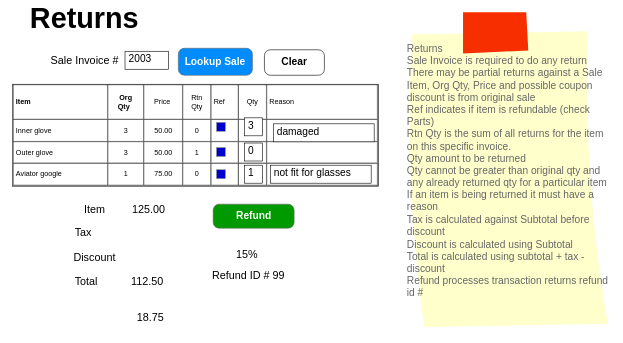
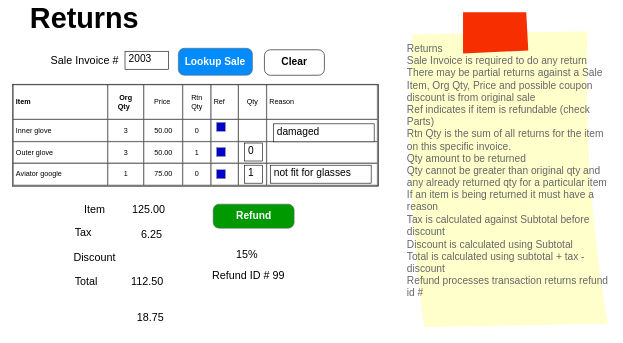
  <mxCell id="0" />
  <mxCell id="1" parent="0" />
  <mxCell id="2" value="Clear" style="strokeWidth=1;shadow=0;dashed=0;align=center;html=1;shape=mxgraph.mockup.buttons.button;mainText=;buttonStyle=round;fontSize=17;fontStyle=1;whiteSpace=wrap;" parent="1" vertex="1"><mxGeometry x="440" y="82.5" width="100" height="42.5" as="geometry" /></mxCell>
  <mxCell id="3" value="Returns" style="text;html=1;strokeColor=none;fillColor=none;align=center;verticalAlign=middle;whiteSpace=wrap;rounded=0;fontSize=48;fontStyle=1" parent="1" vertex="1"><mxGeometry x="120" y="20" width="40" height="20" as="geometry" /></mxCell>
  <mxCell id="4" value="&lt;table cellpadding=&quot;4&quot; cellspacing=&quot;0&quot; border=&quot;1&quot; style=&quot;font-size: 1em ; width: 100% ; height: 100%&quot;&gt;&lt;tbody&gt;&lt;tr&gt;&lt;th&gt;Item&amp;nbsp; &amp;nbsp; &amp;nbsp; &amp;nbsp; &amp;nbsp; &amp;nbsp; &amp;nbsp; &amp;nbsp; &amp;nbsp; &amp;nbsp;&lt;/th&gt;&lt;th style=&quot;text-align: center&quot;&gt;Org&lt;br&gt;Qty&amp;nbsp;&amp;nbsp;&lt;/th&gt;&lt;td style=&quot;text-align: center&quot;&gt;Price&amp;nbsp;&lt;/td&gt;&lt;td style=&quot;text-align: center&quot;&gt;Rtn&lt;br&gt;Qty&lt;/td&gt;&lt;td&gt;Ref&lt;/td&gt;&lt;td style=&quot;text-align: center&quot;&gt;Qty&lt;/td&gt;&lt;td&gt;Reason&amp;nbsp; &amp;nbsp; &amp;nbsp; &amp;nbsp; &amp;nbsp; &amp;nbsp; &amp;nbsp; &amp;nbsp; &amp;nbsp; &amp;nbsp;&lt;/td&gt;&lt;/tr&gt;&lt;tr&gt;&lt;td&gt;Inner glove&lt;/td&gt;&lt;td style=&quot;text-align: center&quot;&gt;3&lt;/td&gt;&lt;td style=&quot;text-align: center&quot;&gt;50.00&lt;/td&gt;&lt;td style=&quot;text-align: center&quot;&gt;0&lt;/td&gt;&lt;td&gt;&lt;br&gt;&lt;/td&gt;&lt;td&gt;&lt;br&gt;&lt;/td&gt;&lt;td&gt;&lt;br&gt;&lt;/td&gt;&lt;/tr&gt;&lt;tr&gt;&lt;td&gt;Outer glove&lt;/td&gt;&lt;td style=&quot;text-align: center&quot;&gt;3&lt;/td&gt;&lt;td style=&quot;text-align: center&quot;&gt;50.00&lt;/td&gt;&lt;td style=&quot;text-align: center&quot;&gt;1&lt;/td&gt;&lt;td&gt;&lt;br&gt;&lt;/td&gt;&lt;td&gt;&lt;br&gt;&lt;/td&gt;&lt;td&gt;&lt;br&gt;&lt;/td&gt;&lt;/tr&gt;&lt;tr&gt;&lt;td&gt;Aviator google&lt;/td&gt;&lt;td style=&quot;text-align: center&quot;&gt;1&lt;/td&gt;&lt;td style=&quot;text-align: center&quot;&gt;75.00&lt;/td&gt;&lt;td style=&quot;text-align: center&quot;&gt;0&lt;/td&gt;&lt;td&gt;&lt;br&gt;&lt;/td&gt;&lt;td&gt;&lt;br&gt;&lt;/td&gt;&lt;td&gt;&lt;br&gt;&lt;/td&gt;&lt;/tr&gt;&lt;/tbody&gt;&lt;/table&gt; " style="verticalAlign=top;align=left;overflow=fill;fontSize=12;fontFamily=Helvetica;html=1;fillColor=none;" parent="1" vertex="1"><mxGeometry x="20" y="140" width="610" height="170" as="geometry" /></mxCell>
  <mxCell id="5" value="Returns&lt;br&gt;Sale Invoice is required to do any return&lt;br&gt;There may be partial returns against a Sale&lt;br&gt;Item, Org Qty, Price and possible coupon discount is from original sale&lt;br&gt;Ref indicates if item is refundable (check Parts)&lt;br&gt;Rtn Qty is the sum of all returns for the item on this specific invoice.&lt;br&gt;Qty amount to be returned&lt;br&gt;Qty cannot be greater than original qty and any already returned qty for a particular item&lt;br&gt;If an item is being returned it must have a reason&lt;br&gt;Tax is calculated against Subtotal before discount&lt;br&gt;Discount is calculated using Subtotal&lt;br&gt;Total is calculated using subtotal + tax - discount&lt;br&gt;Refund processes transaction returns refund id #" style="strokeWidth=1;shadow=0;dashed=0;align=left;html=1;shape=mxgraph.mockup.text.stickyNote2;fontColor=#666666;mainText=;fontSize=17;whiteSpace=wrap;fillColor=#ffffcc;strokeColor=#F62E00;" parent="1" vertex="1"><mxGeometry x="676" y="20" width="340" height="530" as="geometry" /></mxCell>
  <mxCell id="6" value="2003" style="strokeWidth=1;shadow=0;dashed=0;align=center;html=1;shape=mxgraph.mockup.text.textBox;align=left;fontSize=17;spacingLeft=4;spacingTop=-3;mainText=;" parent="1" vertex="1"><mxGeometry x="207.5" y="85" width="72.5" height="30" as="geometry" /></mxCell>
  <mxCell id="7" value="Lookup Sale" style="strokeWidth=1;shadow=0;dashed=0;align=center;html=1;shape=mxgraph.mockup.buttons.button;strokeColor=#666666;fontColor=#ffffff;mainText=;buttonStyle=round;fontSize=17;fontStyle=1;fillColor=#008cff;whiteSpace=wrap;" parent="1" vertex="1"><mxGeometry x="296.42" y="80" width="123.58" height="45" as="geometry" /></mxCell>
- <mxCell id="8" value="3" style="strokeWidth=1;shadow=0;dashed=0;align=center;html=1;shape=mxgraph.mockup.text.textBox;align=left;fontSize=17;spacingLeft=4;spacingTop=-3;mainText=;" parent="1" vertex="1"><mxGeometry x="407" y="196" width="30" height="30" as="geometry" /></mxCell>
  <mxCell id="9" value="0" style="strokeWidth=1;shadow=0;dashed=0;align=center;html=1;shape=mxgraph.mockup.text.textBox;align=left;fontSize=17;spacingLeft=4;spacingTop=-3;mainText=;" parent="1" vertex="1"><mxGeometry x="407" y="238" width="30" height="30" as="geometry" /></mxCell>
  <mxCell id="10" value="1" style="strokeWidth=1;shadow=0;dashed=0;align=center;html=1;shape=mxgraph.mockup.text.textBox;align=left;fontSize=17;spacingLeft=4;spacingTop=-3;mainText=;" parent="1" vertex="1"><mxGeometry x="407" y="275" width="30" height="30" as="geometry" /></mxCell>
  <mxCell id="11" value="Refund" style="strokeWidth=1;shadow=0;dashed=0;align=center;html=1;shape=mxgraph.mockup.buttons.button;strokeColor=#666666;fontColor=#ffffff;mainText=;buttonStyle=round;fontSize=17;fontStyle=1;whiteSpace=wrap;fillColor=#009900;" parent="1" vertex="1"><mxGeometry x="354.5" y="340" width="135" height="40" as="geometry" /></mxCell>
  <mxCell id="12" value="Sale Invoice #" style="text;html=1;strokeColor=none;fillColor=none;align=center;verticalAlign=middle;whiteSpace=wrap;rounded=0;fontSize=18;" parent="1" vertex="1"><mxGeometry x="72.5" y="90" width="135" height="20" as="geometry" /></mxCell>
  <mxCell id="13" value="Item" style="text;html=1;strokeColor=none;fillColor=none;align=center;verticalAlign=middle;whiteSpace=wrap;rounded=0;fontSize=18;" parent="1" vertex="1"><mxGeometry x="108.42" y="340" width="98" height="20" as="geometry" /></mxCell>
  <mxCell id="14" value="Tax&lt;span style=&quot;color: rgba(0 , 0 , 0 , 0) ; font-family: monospace ; font-size: 0px&quot;&gt;%3CmxGraphModel%3E%3Croot%3E%3CmxCell%20id%3D%220%22%2F%3E%3CmxCell%20id%3D%221%22%20parent%3D%220%22%2F%3E%3CmxCell%20id%3D%222%22%20value%3D%22Subtotal%22%20style%3D%22text%3Bhtml%3D1%3BstrokeColor%3Dnone%3BfillColor%3Dnone%3Balign%3Dcenter%3BverticalAlign%3Dmiddle%3BwhiteSpace%3Dwrap%3Brounded%3D0%3BfontSize%3D18%3B%22%20vertex%3D%221%22%20parent%3D%221%22%3E%3CmxGeometry%20x%3D%22520%22%20y%3D%22380%22%20width%3D%2298%22%20height%3D%2220%22%20as%3D%22geometry%22%2F%3E%3C%2FmxCell%3E%3C%2Froot%3E%3C%2FmxGraphModel%3E&lt;/span&gt;" style="text;html=1;strokeColor=none;fillColor=none;align=center;verticalAlign=middle;whiteSpace=wrap;rounded=0;fontSize=18;" parent="1" vertex="1"><mxGeometry x="108.42" y="377.5" width="60" height="20" as="geometry" /></mxCell>
  <mxCell id="15" value="Discount" style="text;html=1;strokeColor=none;fillColor=none;align=center;verticalAlign=middle;whiteSpace=wrap;rounded=0;fontSize=18;" parent="1" vertex="1"><mxGeometry x="108.42" y="420" width="98" height="20" as="geometry" /></mxCell>
  <mxCell id="16" value="Total" style="text;html=1;strokeColor=none;fillColor=none;align=center;verticalAlign=middle;whiteSpace=wrap;rounded=0;fontSize=18;" parent="1" vertex="1"><mxGeometry x="108.42" y="460" width="70" height="20" as="geometry" /></mxCell>
  <mxCell id="17" value="125.00" style="text;html=1;strokeColor=none;fillColor=none;align=center;verticalAlign=middle;whiteSpace=wrap;rounded=0;fontSize=18;" parent="1" vertex="1"><mxGeometry x="198.42" y="340" width="98" height="20" as="geometry" /></mxCell>
+ <mxCell id="18" value="6.25" style="text;html=1;strokeColor=none;fillColor=none;align=center;verticalAlign=middle;whiteSpace=wrap;rounded=0;fontSize=18;" parent="1" vertex="1"><mxGeometry x="208.42" y="372.5" width="88" height="37.5" as="geometry" /></mxCell>
  <mxCell id="19" value="18.75" style="text;html=1;strokeColor=none;fillColor=none;align=center;verticalAlign=middle;whiteSpace=wrap;rounded=0;fontSize=18;" parent="1" vertex="1"><mxGeometry x="206.42" y="515" width="88" height="30" as="geometry" /></mxCell>
  <mxCell id="20" value="112.50" style="text;html=1;strokeColor=none;fillColor=none;align=center;verticalAlign=middle;whiteSpace=wrap;rounded=0;fontSize=18;" parent="1" vertex="1"><mxGeometry x="196.42" y="460" width="98" height="20" as="geometry" /></mxCell>
  <mxCell id="21" value="damaged" style="strokeWidth=1;shadow=0;dashed=0;align=center;html=1;shape=mxgraph.mockup.text.textBox;align=left;fontSize=17;spacingLeft=4;spacingTop=-3;mainText=;" parent="1" vertex="1"><mxGeometry x="455" y="206" width="168" height="30" as="geometry" /></mxCell>
  <mxCell id="22" value="15%" style="text;html=1;strokeColor=none;fillColor=none;align=center;verticalAlign=middle;whiteSpace=wrap;rounded=0;fontSize=18;" parent="1" vertex="1"><mxGeometry x="367" y="410" width="88" height="30" as="geometry" /></mxCell>
  <mxCell id="23" value="not fit for glasses" style="strokeWidth=1;shadow=0;dashed=0;align=center;html=1;shape=mxgraph.mockup.text.textBox;align=left;fontSize=17;spacingLeft=4;spacingTop=-3;mainText=;" vertex="1" parent="1"><mxGeometry x="450" y="275" width="168" height="30" as="geometry" /></mxCell>
  <mxCell id="24" value="" style="strokeWidth=1;shadow=0;dashed=0;align=center;html=1;shape=mxgraph.mockup.forms.rrect;rSize=0;strokeColor=#999999;align=left;spacingLeft=4;fontSize=17;fontColor=#666666;labelPosition=right;noLabel=1;fillColor=#0000CC;" vertex="1" parent="1"><mxGeometry x="360" y="203.5" width="15" height="15" as="geometry" /></mxCell>
  <mxCell id="25" value="" style="strokeWidth=1;shadow=0;dashed=0;align=center;html=1;shape=mxgraph.mockup.forms.rrect;rSize=0;strokeColor=#999999;align=left;spacingLeft=4;fontSize=17;fontColor=#666666;labelPosition=right;noLabel=1;fillColor=#0000CC;" vertex="1" parent="1"><mxGeometry x="360" y="245.5" width="15" height="15" as="geometry" /></mxCell>
  <mxCell id="26" value="" style="strokeWidth=1;shadow=0;dashed=0;align=center;html=1;shape=mxgraph.mockup.forms.rrect;rSize=0;strokeColor=#999999;align=left;spacingLeft=4;fontSize=17;fontColor=#666666;labelPosition=right;noLabel=1;fillColor=#0000CC;" vertex="1" parent="1"><mxGeometry x="360" y="282.5" width="15" height="15" as="geometry" /></mxCell>
  <mxCell id="27" value="Refund ID # 99" style="text;html=1;strokeColor=none;fillColor=none;align=center;verticalAlign=middle;whiteSpace=wrap;rounded=0;fontSize=18;" vertex="1" parent="1"><mxGeometry x="336.5" y="445" width="153" height="30" as="geometry" /></mxCell>
